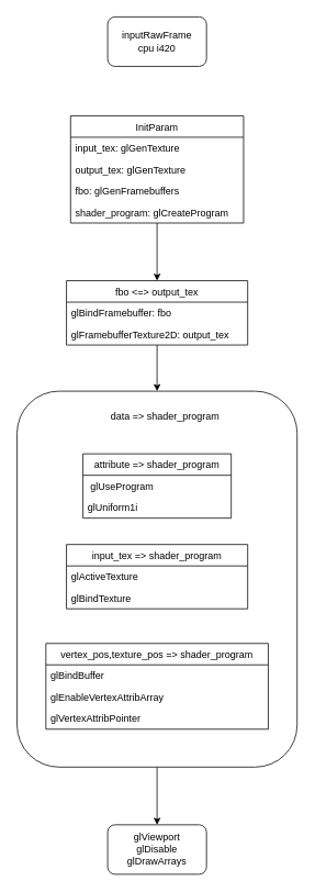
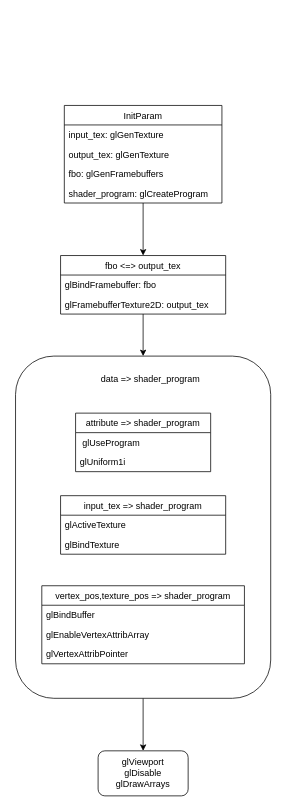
  <mxCell id="0" />
  <mxCell id="1" parent="0" />
  <mxCell id="2" style="edgeStyle=orthogonalEdgeStyle;rounded=0;orthogonalLoop=1;jettySize=auto;html=1;" edge="1" parent="1" source="16" target="14"><mxGeometry relative="1" as="geometry" /></mxCell>
- <mxCell id="3" value="inputRawFrame&lt;br&gt;cpu i420" style="rounded=1;whiteSpace=wrap;html=1;" vertex="1" parent="1"><mxGeometry x="130" y="20" width="120" height="60" as="geometry" /></mxCell>
  <mxCell id="4" style="edgeStyle=orthogonalEdgeStyle;rounded=0;orthogonalLoop=1;jettySize=auto;html=1;" edge="1" parent="1" source="5" target="11"><mxGeometry relative="1" as="geometry" /></mxCell>
  <mxCell id="5" value="InitParam" style="swimlane;fontStyle=0;childLayout=stackLayout;horizontal=1;startSize=26;fillColor=none;horizontalStack=0;resizeParent=1;resizeParentMax=0;resizeLast=0;collapsible=1;marginBottom=0;" vertex="1" parent="1"><mxGeometry x="85" y="140" width="210" height="130" as="geometry" /></mxCell>
  <mxCell id="6" value="input_tex: glGenTexture" style="text;strokeColor=none;fillColor=none;align=left;verticalAlign=top;spacingLeft=4;spacingRight=4;overflow=hidden;rotatable=0;points=[[0,0.5],[1,0.5]];portConstraint=eastwest;" vertex="1" parent="5"><mxGeometry y="26" width="210" height="26" as="geometry" /></mxCell>
  <mxCell id="7" value="output_tex: glGenTexture" style="text;strokeColor=none;fillColor=none;align=left;verticalAlign=top;spacingLeft=4;spacingRight=4;overflow=hidden;rotatable=0;points=[[0,0.5],[1,0.5]];portConstraint=eastwest;" vertex="1" parent="5"><mxGeometry y="52" width="210" height="26" as="geometry" /></mxCell>
  <mxCell id="8" value="fbo: glGenFramebuffers" style="text;strokeColor=none;fillColor=none;align=left;verticalAlign=top;spacingLeft=4;spacingRight=4;overflow=hidden;rotatable=0;points=[[0,0.5],[1,0.5]];portConstraint=eastwest;" vertex="1" parent="5"><mxGeometry y="78" width="210" height="26" as="geometry" /></mxCell>
  <mxCell id="9" value="shader_program: glCreateProgram" style="text;strokeColor=none;fillColor=none;align=left;verticalAlign=top;spacingLeft=4;spacingRight=4;overflow=hidden;rotatable=0;points=[[0,0.5],[1,0.5]];portConstraint=eastwest;" vertex="1" parent="5"><mxGeometry y="104" width="210" height="26" as="geometry" /></mxCell>
  <mxCell id="10" style="edgeStyle=orthogonalEdgeStyle;rounded=0;orthogonalLoop=1;jettySize=auto;html=1;entryX=0.5;entryY=0;entryDx=0;entryDy=0;" edge="1" parent="1" source="11" target="16"><mxGeometry relative="1" as="geometry" /></mxCell>
  <mxCell id="11" value="fbo &lt;=&gt; output_tex" style="swimlane;fontStyle=0;childLayout=stackLayout;horizontal=1;startSize=26;fillColor=none;horizontalStack=0;resizeParent=1;resizeParentMax=0;resizeLast=0;collapsible=1;marginBottom=0;" vertex="1" parent="1"><mxGeometry x="80" y="340" width="220" height="78" as="geometry" /></mxCell>
  <mxCell id="12" value="glBindFramebuffer: fbo" style="text;strokeColor=none;fillColor=none;align=left;verticalAlign=top;spacingLeft=4;spacingRight=4;overflow=hidden;rotatable=0;points=[[0,0.5],[1,0.5]];portConstraint=eastwest;" vertex="1" parent="11"><mxGeometry y="26" width="220" height="26" as="geometry" /></mxCell>
  <mxCell id="13" value="glFramebufferTexture2D: output_tex" style="text;strokeColor=none;fillColor=none;align=left;verticalAlign=top;spacingLeft=4;spacingRight=4;overflow=hidden;rotatable=0;points=[[0,0.5],[1,0.5]];portConstraint=eastwest;" vertex="1" parent="11"><mxGeometry y="52" width="220" height="26" as="geometry" /></mxCell>
  <mxCell id="14" value="glViewport&lt;br&gt;glDisable&lt;br&gt;glDrawArrays" style="rounded=1;whiteSpace=wrap;html=1;" vertex="1" parent="1"><mxGeometry x="130" y="1000" width="120" height="60" as="geometry" /></mxCell>
  <mxCell id="15" value="" style="group" vertex="1" connectable="0" parent="1"><mxGeometry x="20" y="474" width="340" height="456" as="geometry" /></mxCell>
  <mxCell id="16" value="" style="rounded=1;whiteSpace=wrap;html=1;" vertex="1" parent="15"><mxGeometry width="340" height="456" as="geometry" /></mxCell>
  <mxCell id="17" value="attribute =&gt; shader_program" style="swimlane;fontStyle=0;childLayout=stackLayout;horizontal=1;startSize=26;fillColor=none;horizontalStack=0;resizeParent=1;resizeParentMax=0;resizeLast=0;collapsible=1;marginBottom=0;" vertex="1" parent="15"><mxGeometry x="80" y="76" width="180" height="78" as="geometry" /></mxCell>
  <mxCell id="18" value=" glUseProgram" style="text;strokeColor=none;fillColor=none;align=left;verticalAlign=top;spacingLeft=4;spacingRight=4;overflow=hidden;rotatable=0;points=[[0,0.5],[1,0.5]];portConstraint=eastwest;" vertex="1" parent="17"><mxGeometry y="26" width="180" height="26" as="geometry" /></mxCell>
  <mxCell id="19" value="glUniform1i" style="text;strokeColor=none;fillColor=none;align=left;verticalAlign=top;spacingLeft=4;spacingRight=4;overflow=hidden;rotatable=0;points=[[0,0.5],[1,0.5]];portConstraint=eastwest;" vertex="1" parent="17"><mxGeometry y="52" width="180" height="26" as="geometry" /></mxCell>
  <mxCell id="20" value="input_tex =&gt; shader_program" style="swimlane;fontStyle=0;childLayout=stackLayout;horizontal=1;startSize=26;fillColor=none;horizontalStack=0;resizeParent=1;resizeParentMax=0;resizeLast=0;collapsible=1;marginBottom=0;" vertex="1" parent="15"><mxGeometry x="60" y="186" width="220" height="78" as="geometry" /></mxCell>
  <mxCell id="21" value="glActiveTexture" style="text;strokeColor=none;fillColor=none;align=left;verticalAlign=top;spacingLeft=4;spacingRight=4;overflow=hidden;rotatable=0;points=[[0,0.5],[1,0.5]];portConstraint=eastwest;" vertex="1" parent="20"><mxGeometry y="26" width="220" height="26" as="geometry" /></mxCell>
  <mxCell id="22" value="glBindTexture" style="text;strokeColor=none;fillColor=none;align=left;verticalAlign=top;spacingLeft=4;spacingRight=4;overflow=hidden;rotatable=0;points=[[0,0.5],[1,0.5]];portConstraint=eastwest;" vertex="1" parent="20"><mxGeometry y="52" width="220" height="26" as="geometry" /></mxCell>
  <mxCell id="23" value="vertex_pos,texture_pos =&gt; shader_program" style="swimlane;fontStyle=0;childLayout=stackLayout;horizontal=1;startSize=26;fillColor=none;horizontalStack=0;resizeParent=1;resizeParentMax=0;resizeLast=0;collapsible=1;marginBottom=0;" vertex="1" parent="15"><mxGeometry x="35" y="306" width="270" height="104" as="geometry" /></mxCell>
  <mxCell id="24" value="glBindBuffer" style="text;strokeColor=none;fillColor=none;align=left;verticalAlign=top;spacingLeft=4;spacingRight=4;overflow=hidden;rotatable=0;points=[[0,0.5],[1,0.5]];portConstraint=eastwest;" vertex="1" parent="23"><mxGeometry y="26" width="270" height="26" as="geometry" /></mxCell>
  <mxCell id="25" value="glEnableVertexAttribArray" style="text;strokeColor=none;fillColor=none;align=left;verticalAlign=top;spacingLeft=4;spacingRight=4;overflow=hidden;rotatable=0;points=[[0,0.5],[1,0.5]];portConstraint=eastwest;" vertex="1" parent="23"><mxGeometry y="52" width="270" height="26" as="geometry" /></mxCell>
  <mxCell id="26" value="glVertexAttribPointer" style="text;strokeColor=none;fillColor=none;align=left;verticalAlign=top;spacingLeft=4;spacingRight=4;overflow=hidden;rotatable=0;points=[[0,0.5],[1,0.5]];portConstraint=eastwest;" vertex="1" parent="23"><mxGeometry y="78" width="270" height="26" as="geometry" /></mxCell>
  <mxCell id="27" value="data =&amp;gt; shader_program" style="text;html=1;strokeColor=none;fillColor=none;align=center;verticalAlign=middle;whiteSpace=wrap;rounded=0;" vertex="1" parent="15"><mxGeometry x="105" y="16" width="150" height="30" as="geometry" /></mxCell>
